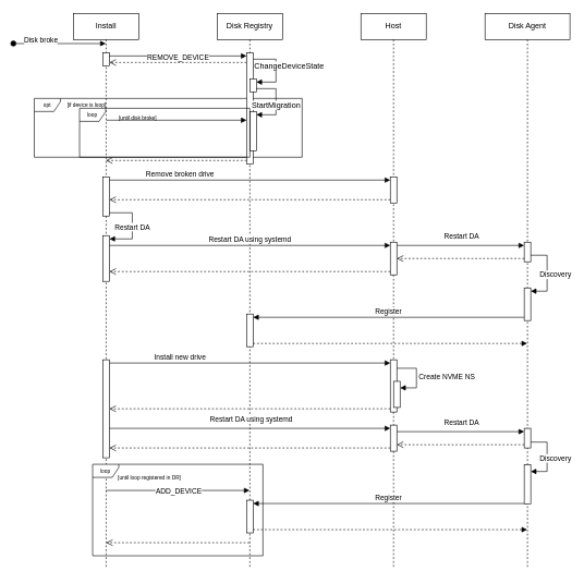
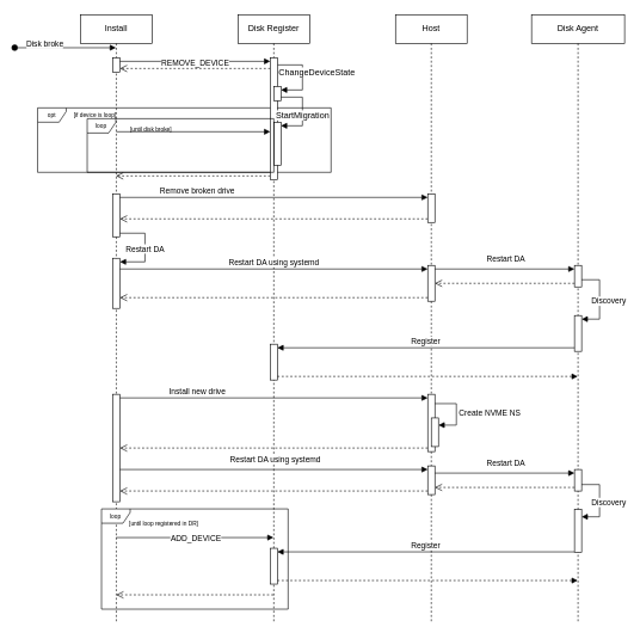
  <mxCell id="0" />
  <mxCell id="1" parent="0" />
  <mxCell id="2" value="Install" style="shape=umlLifeline;perimeter=lifelinePerimeter;whiteSpace=wrap;html=1;container=0;dropTarget=0;collapsible=0;recursiveResize=0;outlineConnect=0;portConstraint=eastwest;newEdgeStyle={&quot;edgeStyle&quot;:&quot;elbowEdgeStyle&quot;,&quot;elbow&quot;:&quot;vertical&quot;,&quot;curved&quot;:0,&quot;rounded&quot;:0};" parent="1" vertex="1"><mxGeometry x="112" y="20" width="100" height="850" as="geometry" /></mxCell>
  <mxCell id="3" value="" style="html=1;points=[[0,0,0,0,5],[0,1,0,0,-5],[1,0,0,0,5],[1,1,0,0,-5]];perimeter=orthogonalPerimeter;outlineConnect=0;targetShapes=umlLifeline;portConstraint=eastwest;newEdgeStyle={&quot;curved&quot;:0,&quot;rounded&quot;:0};" parent="2" vertex="1"><mxGeometry x="45" y="250" width="10" height="60" as="geometry" /></mxCell>
  <mxCell id="4" value="" style="html=1;points=[[0,0,0,0,5],[0,1,0,0,-5],[1,0,0,0,5],[1,1,0,0,-5]];perimeter=orthogonalPerimeter;outlineConnect=0;targetShapes=umlLifeline;portConstraint=eastwest;newEdgeStyle={&quot;curved&quot;:0,&quot;rounded&quot;:0};" parent="2" vertex="1"><mxGeometry x="45" y="340" width="10" height="70" as="geometry" /></mxCell>
  <mxCell id="5" value="" style="html=1;points=[[0,0,0,0,5],[0,1,0,0,-5],[1,0,0,0,5],[1,1,0,0,-5]];perimeter=orthogonalPerimeter;outlineConnect=0;targetShapes=umlLifeline;portConstraint=eastwest;newEdgeStyle={&quot;curved&quot;:0,&quot;rounded&quot;:0};" parent="2" vertex="1"><mxGeometry x="45" y="530" width="10" height="150" as="geometry" /></mxCell>
  <mxCell id="6" value="" style="html=1;points=[[0,0,0,0,5],[0,1,0,0,-5],[1,0,0,0,5],[1,1,0,0,-5]];perimeter=orthogonalPerimeter;outlineConnect=0;targetShapes=umlLifeline;portConstraint=eastwest;newEdgeStyle={&quot;curved&quot;:0,&quot;rounded&quot;:0};" parent="2" vertex="1"><mxGeometry x="45" y="60" width="10" height="20" as="geometry" /></mxCell>
  <mxCell id="7" value="Restart DA" style="html=1;verticalAlign=bottom;endArrow=block;curved=0;rounded=0;exitX=1;exitY=1;exitDx=0;exitDy=-5;exitPerimeter=0;entryX=1;entryY=0;entryDx=0;entryDy=5;entryPerimeter=0;" edge="1" parent="2" source="3" target="4"><mxGeometry x="0.2" width="80" relative="1" as="geometry"><mxPoint x="350" y="300" as="sourcePoint" /><mxPoint x="110" y="380" as="targetPoint" /><Array as="points"><mxPoint x="90" y="305" /><mxPoint x="90" y="345" /></Array><mxPoint as="offset" /></mxGeometry></mxCell>
- <mxCell id="8" value="Disk Registry" style="shape=umlLifeline;perimeter=lifelinePerimeter;whiteSpace=wrap;html=1;container=0;dropTarget=0;collapsible=0;recursiveResize=0;outlineConnect=0;portConstraint=eastwest;newEdgeStyle={&quot;edgeStyle&quot;:&quot;elbowEdgeStyle&quot;,&quot;elbow&quot;:&quot;vertical&quot;,&quot;curved&quot;:0,&quot;rounded&quot;:0};" parent="1" vertex="1"><mxGeometry x="332" y="20" width="100" height="850" as="geometry" /></mxCell>
+ <mxCell id="8" value="Disk Register" style="shape=umlLifeline;perimeter=lifelinePerimeter;whiteSpace=wrap;html=1;container=0;dropTarget=0;collapsible=0;recursiveResize=0;outlineConnect=0;portConstraint=eastwest;newEdgeStyle={&quot;edgeStyle&quot;:&quot;elbowEdgeStyle&quot;,&quot;elbow&quot;:&quot;vertical&quot;,&quot;curved&quot;:0,&quot;rounded&quot;:0};" parent="1" vertex="1"><mxGeometry x="332" y="20" width="100" height="850" as="geometry" /></mxCell>
  <mxCell id="9" value="" style="html=1;points=[[0,0,0,0,5],[0,1,0,0,-5],[1,0,0,0,5],[1,1,0,0,-5]];perimeter=orthogonalPerimeter;outlineConnect=0;targetShapes=umlLifeline;portConstraint=eastwest;newEdgeStyle={&quot;curved&quot;:0,&quot;rounded&quot;:0};" vertex="1" parent="8"><mxGeometry x="45" y="460" width="10" height="50" as="geometry" /></mxCell>
  <mxCell id="10" value="Host" style="shape=umlLifeline;perimeter=lifelinePerimeter;whiteSpace=wrap;html=1;container=0;dropTarget=0;collapsible=0;recursiveResize=0;outlineConnect=0;portConstraint=eastwest;newEdgeStyle={&quot;edgeStyle&quot;:&quot;elbowEdgeStyle&quot;,&quot;elbow&quot;:&quot;vertical&quot;,&quot;curved&quot;:0,&quot;rounded&quot;:0};" parent="1" vertex="1"><mxGeometry x="552" y="20" width="100" height="850" as="geometry" /></mxCell>
  <mxCell id="11" value="" style="html=1;points=[[0,0,0,0,5],[0,1,0,0,-5],[1,0,0,0,5],[1,1,0,0,-5]];perimeter=orthogonalPerimeter;outlineConnect=0;targetShapes=umlLifeline;portConstraint=eastwest;newEdgeStyle={&quot;curved&quot;:0,&quot;rounded&quot;:0};" parent="10" vertex="1"><mxGeometry x="45" y="350" width="10" height="50" as="geometry" /></mxCell>
  <mxCell id="12" value="" style="html=1;points=[[0,0,0,0,5],[0,1,0,0,-5],[1,0,0,0,5],[1,1,0,0,-5]];perimeter=orthogonalPerimeter;outlineConnect=0;targetShapes=umlLifeline;portConstraint=eastwest;newEdgeStyle={&quot;curved&quot;:0,&quot;rounded&quot;:0};" parent="10" vertex="1"><mxGeometry x="45" y="530" width="10" height="80" as="geometry" /></mxCell>
  <mxCell id="13" value="Create NVME NS" style="html=1;align=left;spacingLeft=2;endArrow=block;rounded=0;edgeStyle=orthogonalEdgeStyle;curved=0;rounded=0;" parent="10" target="15" edge="1"><mxGeometry relative="1" as="geometry"><mxPoint x="55" y="543" as="sourcePoint" /><Array as="points"><mxPoint x="85" y="573" /></Array></mxGeometry></mxCell>
  <mxCell id="14" value="" style="html=1;verticalAlign=bottom;endArrow=open;dashed=1;endSize=8;curved=0;rounded=0;exitX=0;exitY=1;exitDx=0;exitDy=-5;exitPerimeter=0;" parent="10" source="12" edge="1"><mxGeometry x="-0.046" y="-5" relative="1" as="geometry"><mxPoint x="45" y="635" as="sourcePoint" /><mxPoint x="-385" y="605" as="targetPoint" /><mxPoint as="offset" /></mxGeometry></mxCell>
  <mxCell id="15" value="" style="html=1;points=[[0,0,0,0,5],[0,1,0,0,-5],[1,0,0,0,5],[1,1,0,0,-5]];perimeter=orthogonalPerimeter;outlineConnect=0;targetShapes=umlLifeline;portConstraint=eastwest;newEdgeStyle={&quot;curved&quot;:0,&quot;rounded&quot;:0};" parent="10" vertex="1"><mxGeometry x="50" y="563" width="10" height="40" as="geometry" /></mxCell>
  <mxCell id="16" value="" style="html=1;points=[[0,0,0,0,5],[0,1,0,0,-5],[1,0,0,0,5],[1,1,0,0,-5]];perimeter=orthogonalPerimeter;outlineConnect=0;targetShapes=umlLifeline;portConstraint=eastwest;newEdgeStyle={&quot;curved&quot;:0,&quot;rounded&quot;:0};" vertex="1" parent="10"><mxGeometry x="45" y="630" width="10" height="40" as="geometry" /></mxCell>
  <mxCell id="17" value="Remove broken drive" style="html=1;verticalAlign=bottom;endArrow=block;curved=0;rounded=0;exitX=1;exitY=0;exitDx=0;exitDy=5;exitPerimeter=0;entryX=0;entryY=0;entryDx=0;entryDy=5;entryPerimeter=0;" parent="1" source="3" target="22" edge="1"><mxGeometry x="-0.499" width="80" relative="1" as="geometry"><mxPoint x="162.25" y="290" as="sourcePoint" /><mxPoint x="597" y="275" as="targetPoint" /><mxPoint as="offset" /></mxGeometry></mxCell>
  <mxCell id="18" value="Install new drive" style="html=1;verticalAlign=bottom;endArrow=block;curved=0;rounded=0;exitX=1;exitY=0;exitDx=0;exitDy=5;exitPerimeter=0;entryX=0;entryY=0;entryDx=0;entryDy=5;entryPerimeter=0;" parent="1" source="5" target="12" edge="1"><mxGeometry x="-0.499" width="80" relative="1" as="geometry"><mxPoint x="162.05" y="510" as="sourcePoint" /><mxPoint x="597" y="515" as="targetPoint" /><mxPoint as="offset" /></mxGeometry></mxCell>
  <mxCell id="19" value="" style="html=1;verticalAlign=bottom;endArrow=open;dashed=1;endSize=8;curved=0;rounded=0;exitX=0;exitY=1;exitDx=0;exitDy=-5;exitPerimeter=0;" parent="1" source="22" target="3" edge="1"><mxGeometry relative="1" as="geometry"><mxPoint x="597" y="305" as="sourcePoint" /><mxPoint x="192" y="340" as="targetPoint" /></mxGeometry></mxCell>
  <mxCell id="20" value="Restart DA using systemd" style="html=1;verticalAlign=bottom;endArrow=block;curved=0;rounded=0;entryX=0;entryY=0;entryDx=0;entryDy=5;entryPerimeter=0;" parent="1" source="4" target="11" edge="1"><mxGeometry x="-0.002" width="80" relative="1" as="geometry"><mxPoint x="162.1" y="340" as="sourcePoint" /><mxPoint x="377" y="340" as="targetPoint" /><mxPoint as="offset" /></mxGeometry></mxCell>
  <mxCell id="21" value="" style="html=1;verticalAlign=bottom;endArrow=open;dashed=1;endSize=8;curved=0;rounded=0;exitX=0;exitY=1;exitDx=0;exitDy=-5;exitPerimeter=0;" parent="1" source="11" target="4" edge="1"><mxGeometry relative="1" as="geometry"><mxPoint x="332" y="550" as="sourcePoint" /><mxPoint x="162.1" y="575" as="targetPoint" /></mxGeometry></mxCell>
  <mxCell id="22" value="" style="html=1;points=[[0,0,0,0,5],[0,1,0,0,-5],[1,0,0,0,5],[1,1,0,0,-5]];perimeter=orthogonalPerimeter;outlineConnect=0;targetShapes=umlLifeline;portConstraint=eastwest;newEdgeStyle={&quot;curved&quot;:0,&quot;rounded&quot;:0};" parent="1" vertex="1"><mxGeometry x="597" y="270" width="10" height="40" as="geometry" /></mxCell>
  <mxCell id="23" value="" style="html=1;verticalAlign=bottom;endArrow=block;curved=0;rounded=0;exitX=1;exitY=0;exitDx=0;exitDy=5;exitPerimeter=0;entryX=0;entryY=0;entryDx=0;entryDy=5;entryPerimeter=0;" parent="1" source="6" target="30" edge="1"><mxGeometry relative="1" as="geometry"><mxPoint x="114.795" y="110" as="sourcePoint" /><mxPoint x="382" y="90" as="targetPoint" /></mxGeometry></mxCell>
  <mxCell id="24" value="REMOVE_DEVICE" style="edgeLabel;html=1;align=center;verticalAlign=middle;resizable=0;points=[];" parent="23" vertex="1" connectable="0"><mxGeometry x="0.28" y="1" relative="1" as="geometry"><mxPoint x="-30" y="2" as="offset" /></mxGeometry></mxCell>
  <mxCell id="25" value="" style="html=1;verticalAlign=bottom;endArrow=open;dashed=1;endSize=8;curved=0;rounded=0;exitX=0;exitY=1;exitDx=0;exitDy=-5;exitPerimeter=0;" parent="1" source="30" target="2" edge="1"><mxGeometry relative="1" as="geometry"><mxPoint x="272" y="160" as="sourcePoint" /><mxPoint x="192" y="160" as="targetPoint" /></mxGeometry></mxCell>
  <mxCell id="26" value="" style="html=1;verticalAlign=bottom;endArrow=open;dashed=1;endSize=8;curved=0;rounded=0;entryX=1;entryY=1;entryDx=0;entryDy=-5;entryPerimeter=0;" parent="1" source="30" target="6" edge="1"><mxGeometry relative="1" as="geometry"><mxPoint x="397" y="120" as="sourcePoint" /><mxPoint x="182" y="120" as="targetPoint" /></mxGeometry></mxCell>
  <mxCell id="27" value="&lt;div style=&quot;text-align: left;&quot;&gt;ChangeDeviceState&lt;/div&gt;" style="html=1;verticalAlign=bottom;endArrow=block;curved=0;rounded=0;entryX=1;entryY=0;entryDx=0;entryDy=5;entryPerimeter=0;fontSize=12;" parent="1" target="31" edge="1"><mxGeometry x="0.1" y="20" width="80" relative="1" as="geometry"><mxPoint x="387" y="90" as="sourcePoint" /><mxPoint x="397" y="130" as="targetPoint" /><Array as="points"><mxPoint x="422" y="90" /><mxPoint x="422" y="125" /></Array><mxPoint as="offset" /></mxGeometry></mxCell>
  <mxCell id="28" value="opt" style="shape=umlFrame;whiteSpace=wrap;html=1;pointerEvents=0;fontSize=8;width=40;height=20;" parent="1" vertex="1"><mxGeometry y="150" width="410" height="90" as="geometry" x="52" /></mxCell>
  <mxCell id="29" value="[if device is loop]" style="text;html=1;align=center;verticalAlign=middle;resizable=0;points=[];autosize=1;strokeColor=none;fillColor=none;fontSize=8;" parent="1" vertex="1"><mxGeometry x="82.003" y="150.002" width="100" height="20" as="geometry" /></mxCell>
  <mxCell id="30" value="" style="html=1;points=[[0,0,0,0,5],[0,1,0,0,-5],[1,0,0,0,5],[1,1,0,0,-5]];perimeter=orthogonalPerimeter;outlineConnect=0;targetShapes=umlLifeline;portConstraint=eastwest;newEdgeStyle={&quot;curved&quot;:0,&quot;rounded&quot;:0};" parent="1" vertex="1"><mxGeometry x="377" y="80" width="10" height="170" as="geometry" /></mxCell>
  <mxCell id="31" value="" style="html=1;points=[[0,0,0,0,5],[0,1,0,0,-5],[1,0,0,0,5],[1,1,0,0,-5]];perimeter=orthogonalPerimeter;outlineConnect=0;targetShapes=umlLifeline;portConstraint=eastwest;newEdgeStyle={&quot;curved&quot;:0,&quot;rounded&quot;:0};" parent="1" vertex="1"><mxGeometry x="382" y="120" width="10" height="20" as="geometry" /></mxCell>
  <mxCell id="32" value="&lt;span style=&quot;text-align: left; font-size: 12px;&quot;&gt;StartMigration&lt;/span&gt;" style="html=1;verticalAlign=bottom;endArrow=block;curved=0;rounded=0;entryX=1;entryY=0;entryDx=0;entryDy=5;entryPerimeter=0;fontSize=12;exitX=1;exitY=1;exitDx=0;exitDy=-5;exitPerimeter=0;" parent="1" source="31" target="33" edge="1"><mxGeometry x="0.3" width="80" relative="1" as="geometry"><mxPoint x="402" y="180" as="sourcePoint" /><mxPoint x="432" y="210" as="targetPoint" /><Array as="points"><mxPoint x="422" y="135" /><mxPoint x="422" y="175" /></Array><mxPoint as="offset" /></mxGeometry></mxCell>
  <mxCell id="33" value="" style="html=1;points=[[0,0,0,0,5],[0,1,0,0,-5],[1,0,0,0,5],[1,1,0,0,-5]];perimeter=orthogonalPerimeter;outlineConnect=0;targetShapes=umlLifeline;portConstraint=eastwest;newEdgeStyle={&quot;curved&quot;:0,&quot;rounded&quot;:0};" parent="1" vertex="1"><mxGeometry x="382" y="170" width="10" height="60" as="geometry" /></mxCell>
  <mxCell id="34" value="" style="group" parent="1" vertex="1" connectable="0"><mxGeometry x="102" y="160" width="280" height="95" as="geometry" /></mxCell>
  <mxCell id="35" value="loop" style="shape=umlFrame;whiteSpace=wrap;html=1;pointerEvents=0;fontSize=8;width=40;height=20;" parent="34" vertex="1"><mxGeometry x="19.31" y="5.1" width="260.69" height="74.9" as="geometry" /></mxCell>
  <mxCell id="36" value="[until disk broke]" style="text;html=1;align=center;verticalAlign=middle;resizable=0;points=[];autosize=1;strokeColor=none;fillColor=none;fontSize=8;" parent="34" vertex="1"><mxGeometry x="62.931" y="10.192" width="90" height="20" as="geometry" /></mxCell>
  <mxCell id="37" value="" style="html=1;verticalAlign=bottom;endArrow=block;curved=0;rounded=0;" parent="34" edge="1"><mxGeometry width="80" relative="1" as="geometry"><mxPoint x="60" y="23.298" as="sourcePoint" /><mxPoint x="275" y="23.298" as="targetPoint" /></mxGeometry></mxCell>
  <mxCell id="38" value="" style="html=1;verticalAlign=bottom;endArrow=block;curved=0;rounded=0;entryX=0;entryY=0;entryDx=0;entryDy=5;entryPerimeter=0;" parent="1" source="5" target="16" edge="1"><mxGeometry width="80" relative="1" as="geometry"><mxPoint x="522" y="670" as="sourcePoint" /><mxPoint x="802" y="656" as="targetPoint" /></mxGeometry></mxCell>
  <mxCell id="39" value="Restart DA using systemd" style="edgeLabel;html=1;align=center;verticalAlign=middle;resizable=0;points=[];" parent="38" vertex="1" connectable="0"><mxGeometry x="0.005" y="-1" relative="1" as="geometry"><mxPoint y="-16" as="offset" /></mxGeometry></mxCell>
  <mxCell id="40" value="" style="html=1;verticalAlign=bottom;endArrow=open;dashed=1;endSize=8;curved=0;rounded=0;exitX=0;exitY=1;exitDx=0;exitDy=-5;exitPerimeter=0;" parent="1" source="16" target="5" edge="1"><mxGeometry relative="1" as="geometry"><mxPoint x="802" y="676" as="sourcePoint" /><mxPoint x="662" y="620" as="targetPoint" /></mxGeometry></mxCell>
  <mxCell id="41" value="Register" style="html=1;verticalAlign=bottom;endArrow=block;curved=0;rounded=0;entryX=1;entryY=0;entryDx=0;entryDy=5;entryPerimeter=0;" parent="1" source="53" target="46" edge="1"><mxGeometry relative="1" as="geometry"><mxPoint x="829.5" y="790" as="sourcePoint" /><mxPoint x="384.5" y="790" as="targetPoint" /></mxGeometry></mxCell>
  <mxCell id="42" value="" style="html=1;verticalAlign=bottom;labelBackgroundColor=none;endArrow=block;endFill=1;dashed=1;rounded=0;exitX=1;exitY=1;exitDx=0;exitDy=-5;exitPerimeter=0;" parent="1" source="46" edge="1"><mxGeometry width="160" relative="1" as="geometry"><mxPoint x="384.5" y="820" as="sourcePoint" /><mxPoint x="806.5" y="810" as="targetPoint" /></mxGeometry></mxCell>
  <mxCell id="43" value="" style="html=1;verticalAlign=bottom;endArrow=block;curved=0;rounded=0;" parent="1" edge="1"><mxGeometry relative="1" as="geometry"><mxPoint x="161.737" y="749.995" as="sourcePoint" /><mxPoint x="381.57" y="749.995" as="targetPoint" /></mxGeometry></mxCell>
  <mxCell id="44" value="ADD_DEVICE" style="edgeLabel;html=1;align=center;verticalAlign=middle;resizable=0;points=[];" parent="43" vertex="1" connectable="0"><mxGeometry x="0.28" y="1" relative="1" as="geometry"><mxPoint x="-30" y="2" as="offset" /></mxGeometry></mxCell>
  <mxCell id="45" value="" style="html=1;verticalAlign=bottom;endArrow=open;dashed=1;endSize=8;curved=0;rounded=0;" parent="1" edge="1"><mxGeometry relative="1" as="geometry"><mxPoint x="381.41" y="830" as="sourcePoint" /><mxPoint x="161.91" y="830" as="targetPoint" /></mxGeometry></mxCell>
  <mxCell id="46" value="" style="html=1;points=[[0,0,0,0,5],[0,1,0,0,-5],[1,0,0,0,5],[1,1,0,0,-5]];perimeter=orthogonalPerimeter;outlineConnect=0;targetShapes=umlLifeline;portConstraint=eastwest;newEdgeStyle={&quot;curved&quot;:0,&quot;rounded&quot;:0};" parent="1" vertex="1"><mxGeometry x="377" y="765" width="10" height="50" as="geometry" /></mxCell>
  <mxCell id="47" value="Disk broke" style="html=1;verticalAlign=bottom;startArrow=oval;startFill=1;endArrow=block;startSize=8;curved=0;rounded=0;" parent="1" target="2" edge="1"><mxGeometry x="-0.406" y="-4" width="60" relative="1" as="geometry"><mxPoint x="20" y="66" as="sourcePoint" /><mxPoint x="80" y="66" as="targetPoint" /><mxPoint as="offset" /></mxGeometry></mxCell>
  <mxCell id="48" value="Disk Agent" style="shape=umlLifeline;perimeter=lifelinePerimeter;whiteSpace=wrap;html=1;container=0;dropTarget=0;collapsible=0;recursiveResize=0;outlineConnect=0;portConstraint=eastwest;newEdgeStyle={&quot;edgeStyle&quot;:&quot;elbowEdgeStyle&quot;,&quot;elbow&quot;:&quot;vertical&quot;,&quot;curved&quot;:0,&quot;rounded&quot;:0};" vertex="1" parent="1"><mxGeometry x="742" y="20" width="130" height="850" as="geometry" /></mxCell>
  <mxCell id="49" value="" style="html=1;points=[[0,0,0,0,5],[0,1,0,0,-5],[1,0,0,0,5],[1,1,0,0,-5]];perimeter=orthogonalPerimeter;outlineConnect=0;targetShapes=umlLifeline;portConstraint=eastwest;newEdgeStyle={&quot;curved&quot;:0,&quot;rounded&quot;:0};" vertex="1" parent="48"><mxGeometry x="60" y="350" width="10" height="30" as="geometry" /></mxCell>
  <mxCell id="50" value="" style="html=1;points=[[0,0,0,0,5],[0,1,0,0,-5],[1,0,0,0,5],[1,1,0,0,-5]];perimeter=orthogonalPerimeter;outlineConnect=0;targetShapes=umlLifeline;portConstraint=eastwest;newEdgeStyle={&quot;curved&quot;:0,&quot;rounded&quot;:0};" parent="48" vertex="1"><mxGeometry x="60" y="635" width="10" height="30" as="geometry" /></mxCell>
  <mxCell id="51" value="" style="html=1;points=[[0,0,0,0,5],[0,1,0,0,-5],[1,0,0,0,5],[1,1,0,0,-5]];perimeter=orthogonalPerimeter;outlineConnect=0;targetShapes=umlLifeline;portConstraint=eastwest;newEdgeStyle={&quot;curved&quot;:0,&quot;rounded&quot;:0};" vertex="1" parent="48"><mxGeometry x="60" y="420" width="10" height="50" as="geometry" /></mxCell>
  <mxCell id="52" value="Discovery" style="html=1;align=left;spacingLeft=2;endArrow=block;rounded=0;edgeStyle=orthogonalEdgeStyle;curved=0;rounded=0;" edge="1" parent="48" source="49" target="51"><mxGeometry x="0.052" y="-15" relative="1" as="geometry"><mxPoint x="70" y="380" as="sourcePoint" /><Array as="points"><mxPoint x="95" y="370" /><mxPoint x="95" y="425" /></Array><mxPoint as="offset" /><mxPoint x="70" y="425" as="targetPoint" /></mxGeometry></mxCell>
  <mxCell id="53" value="" style="html=1;points=[[0,0,0,0,5],[0,1,0,0,-5],[1,0,0,0,5],[1,1,0,0,-5]];perimeter=orthogonalPerimeter;outlineConnect=0;targetShapes=umlLifeline;portConstraint=eastwest;newEdgeStyle={&quot;curved&quot;:0,&quot;rounded&quot;:0};" parent="1" vertex="1"><mxGeometry x="802" y="711" width="10" height="60" as="geometry" /></mxCell>
  <mxCell id="54" value="Discovery" style="html=1;align=left;spacingLeft=2;endArrow=block;rounded=0;edgeStyle=orthogonalEdgeStyle;curved=0;rounded=0;exitX=1;exitY=1;exitDx=0;exitDy=-5;exitPerimeter=0;" parent="1" target="53" edge="1"><mxGeometry x="0.052" y="-15" relative="1" as="geometry"><mxPoint x="812" y="676" as="sourcePoint" /><Array as="points"><mxPoint x="837" y="676" /><mxPoint x="837" y="721" /></Array><mxPoint as="offset" /></mxGeometry></mxCell>
  <mxCell id="55" value="" style="html=1;verticalAlign=bottom;endArrow=block;curved=0;rounded=0;entryX=0;entryY=0;entryDx=0;entryDy=5;entryPerimeter=0;" edge="1" parent="1" target="49" source="11"><mxGeometry width="80" relative="1" as="geometry"><mxPoint x="167" y="375" as="sourcePoint" /><mxPoint x="602" y="389" as="targetPoint" /></mxGeometry></mxCell>
  <mxCell id="56" value="Restart DA" style="edgeLabel;html=1;align=center;verticalAlign=middle;resizable=0;points=[];" vertex="1" connectable="0" parent="55"><mxGeometry x="0.005" y="-1" relative="1" as="geometry"><mxPoint y="-16" as="offset" /></mxGeometry></mxCell>
  <mxCell id="57" value="" style="html=1;verticalAlign=bottom;endArrow=open;dashed=1;endSize=8;curved=0;rounded=0;exitX=0;exitY=1;exitDx=0;exitDy=-5;exitPerimeter=0;" edge="1" parent="1" source="49" target="11"><mxGeometry relative="1" as="geometry"><mxPoint x="742" y="339" as="sourcePoint" /><mxPoint x="167" y="395" as="targetPoint" /></mxGeometry></mxCell>
  <mxCell id="58" value="" style="group" vertex="1" connectable="0" parent="1"><mxGeometry x="141.31" y="710" width="260.69" height="140" as="geometry" /></mxCell>
  <mxCell id="59" value="loop" style="shape=umlFrame;whiteSpace=wrap;html=1;pointerEvents=0;fontSize=8;width=40;height=20;" parent="58" vertex="1"><mxGeometry width="260.69" height="140" as="geometry" /></mxCell>
  <mxCell id="60" value="[until loop registered in DR]" style="text;html=1;align=center;verticalAlign=middle;resizable=0;points=[];autosize=1;strokeColor=none;fillColor=none;fontSize=8;" parent="58" vertex="1"><mxGeometry x="21.954" y="10" width="130" height="20" as="geometry" /></mxCell>
  <mxCell id="61" value="Register" style="html=1;verticalAlign=bottom;endArrow=block;curved=0;rounded=0;entryX=1;entryY=0;entryDx=0;entryDy=5;entryPerimeter=0;exitX=0;exitY=1;exitDx=0;exitDy=-5;exitPerimeter=0;" edge="1" parent="1" target="9" source="51"><mxGeometry relative="1" as="geometry"><mxPoint x="802" y="465" as="sourcePoint" /><mxPoint x="384.5" y="485" as="targetPoint" /></mxGeometry></mxCell>
  <mxCell id="62" value="" style="html=1;verticalAlign=bottom;labelBackgroundColor=none;endArrow=block;endFill=1;dashed=1;rounded=0;exitX=1;exitY=1;exitDx=0;exitDy=-5;exitPerimeter=0;" edge="1" parent="1" source="9" target="48"><mxGeometry width="160" relative="1" as="geometry"><mxPoint x="384.5" y="515" as="sourcePoint" /><mxPoint x="806.5" y="505" as="targetPoint" /></mxGeometry></mxCell>
  <mxCell id="63" value="" style="html=1;verticalAlign=bottom;endArrow=block;curved=0;rounded=0;entryX=0;entryY=0;entryDx=0;entryDy=5;entryPerimeter=0;" edge="1" parent="1" source="16" target="50"><mxGeometry width="80" relative="1" as="geometry"><mxPoint x="607" y="660" as="sourcePoint" /><mxPoint x="802" y="660" as="targetPoint" /></mxGeometry></mxCell>
  <mxCell id="64" value="Restart DA" style="edgeLabel;html=1;align=center;verticalAlign=middle;resizable=0;points=[];" vertex="1" connectable="0" parent="63"><mxGeometry x="0.005" y="-1" relative="1" as="geometry"><mxPoint y="-16" as="offset" /></mxGeometry></mxCell>
  <mxCell id="65" value="" style="html=1;verticalAlign=bottom;endArrow=open;dashed=1;endSize=8;curved=0;rounded=0;exitX=0;exitY=1;exitDx=0;exitDy=-5;exitPerimeter=0;" edge="1" parent="1" source="50" target="16"><mxGeometry relative="1" as="geometry"><mxPoint x="802" y="680" as="sourcePoint" /><mxPoint x="607" y="680" as="targetPoint" /></mxGeometry></mxCell>
